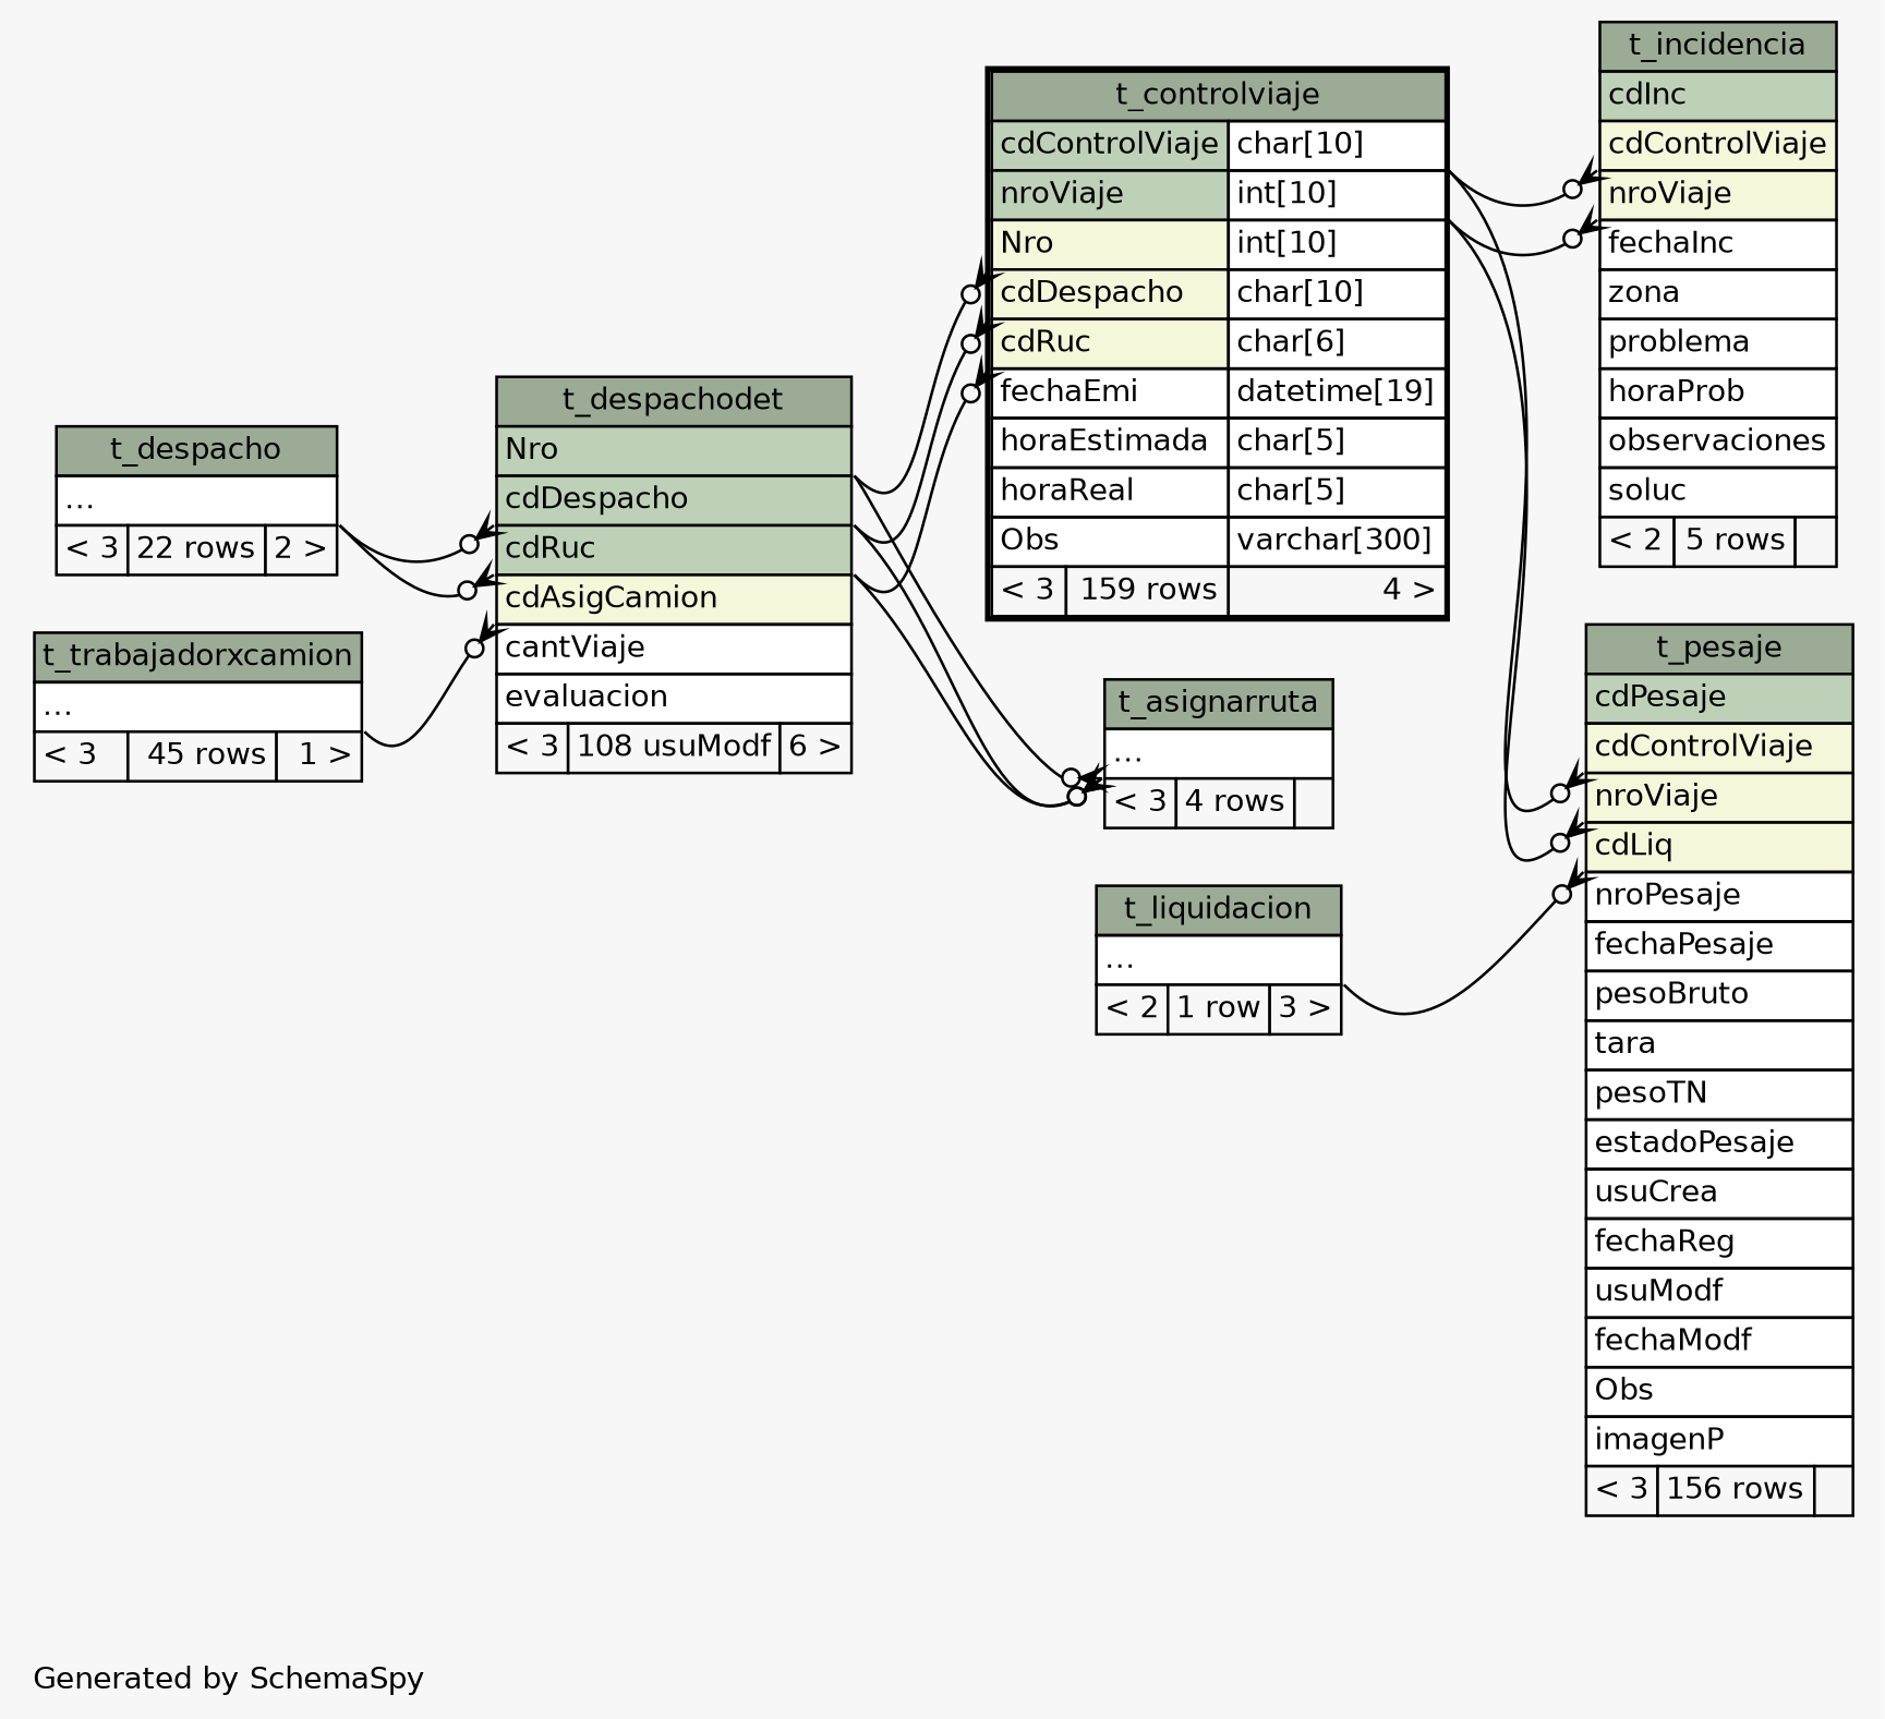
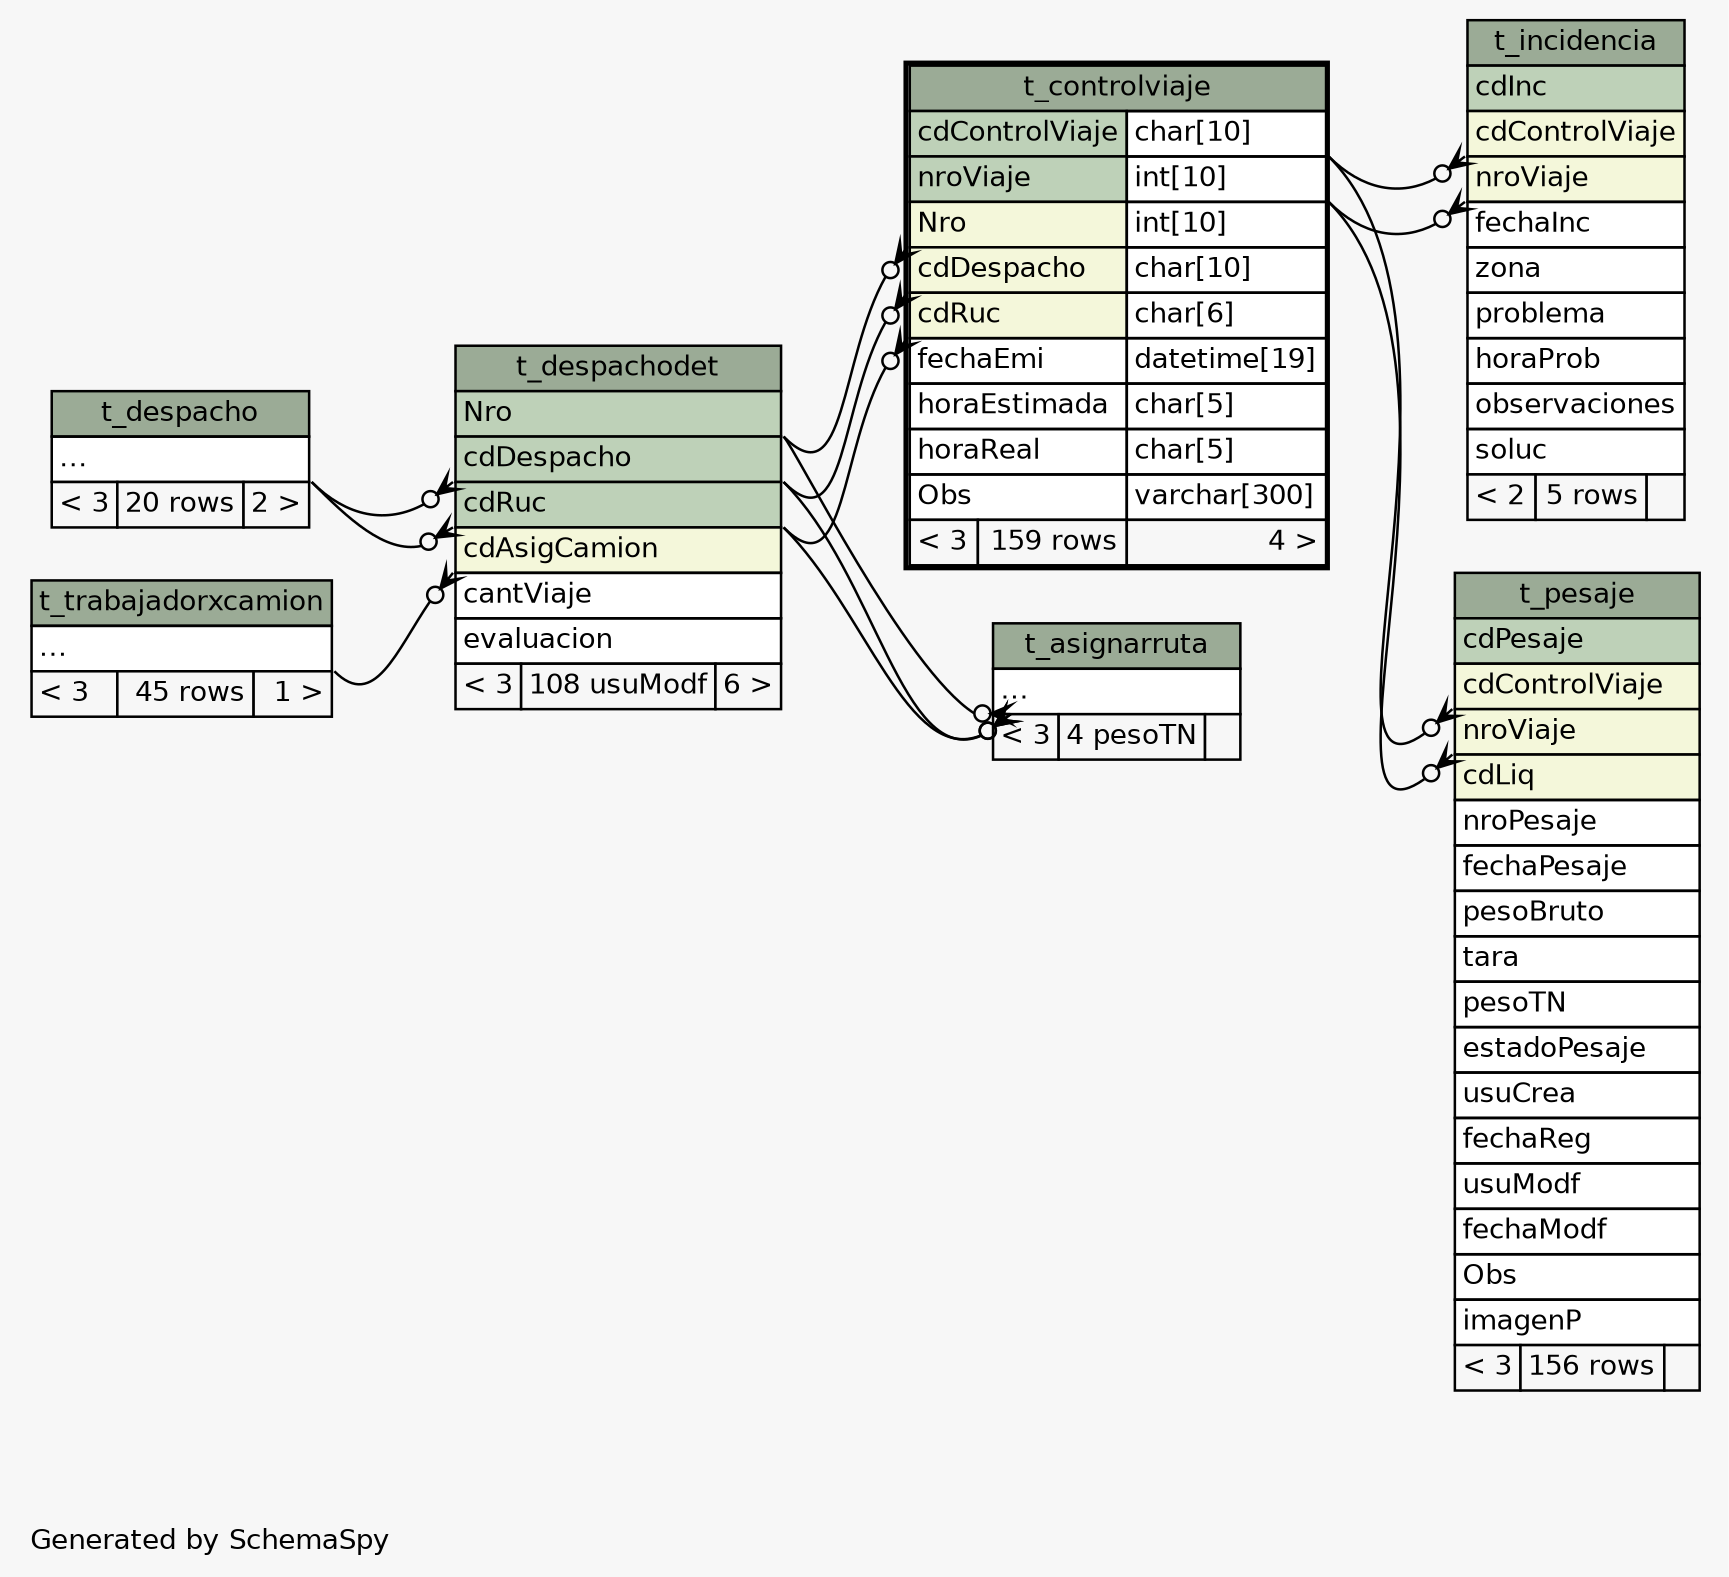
  digraph {
    bgcolor="#f7f7f7"
    fontname=Helvetica
    fontsize=11
    label="\nGenerated by SchemaSpy"
    labeljust=l
    nodesep=0.18
    rankdir=RL
    ranksep=0.46
    node [fontname=Helvetica fontsize=11 shape=plaintext]
    edge [arrowhead=none arrowsize=0.8 arrowtail=crowodot dir=back headport="elipses:se" tailport="elipses:sw"]
-   n1 [label=<     <TABLE BORDER="0" CELLBORDER="1" CELLSPACING="0" BGCOLOR="#ffffff">       <TR><TD COLSPAN="3" BGCOLOR="#9bab96" ALIGN="CENTER">t_asignarruta</TD></TR>       <TR><TD PORT="elipses" COLSPAN="3" ALIGN="LEFT">...</TD></TR>       <TR><TD ALIGN="LEFT" BGCOLOR="#f7f7f7">&lt; 3</TD><TD ALIGN="RIGHT" BGCOLOR="#f7f7f7">4 rows</TD><TD ALIGN="RIGHT" BGCOLOR="#f7f7f7">  </TD></TR>     </TABLE>>]
+   n1 [label=<     <TABLE BORDER="0" CELLBORDER="1" CELLSPACING="0" BGCOLOR="#ffffff">       <TR><TD COLSPAN="3" BGCOLOR="#9bab96" ALIGN="CENTER">t_asignarruta</TD></TR>       <TR><TD PORT="elipses" COLSPAN="3" ALIGN="LEFT">...</TD></TR>       <TR><TD ALIGN="LEFT" BGCOLOR="#f7f7f7">&lt; 3</TD><TD ALIGN="RIGHT" BGCOLOR="#f7f7f7">4 pesoTN</TD><TD ALIGN="RIGHT" BGCOLOR="#f7f7f7">  </TD></TR>     </TABLE>>]
    n2 [label=<     <TABLE BORDER="0" CELLBORDER="1" CELLSPACING="0" BGCOLOR="#ffffff">       <TR><TD COLSPAN="3" BGCOLOR="#9bab96" ALIGN="CENTER">t_despachodet</TD></TR>       <TR><TD PORT="Nro" COLSPAN="3" BGCOLOR="#bed1b8" ALIGN="LEFT">Nro</TD></TR>       <TR><TD PORT="cdDespacho" COLSPAN="3" BGCOLOR="#bed1b8" ALIGN="LEFT">cdDespacho</TD></TR>       <TR><TD PORT="cdRuc" COLSPAN="3" BGCOLOR="#bed1b8" ALIGN="LEFT">cdRuc</TD></TR>       <TR><TD PORT="cdAsigCamion" COLSPAN="3" BGCOLOR="#f4f7da" ALIGN="LEFT">cdAsigCamion</TD></TR>       <TR><TD PORT="cantViaje" COLSPAN="3" ALIGN="LEFT">cantViaje</TD></TR>       <TR><TD PORT="evaluacion" COLSPAN="3" ALIGN="LEFT">evaluacion</TD></TR>       <TR><TD ALIGN="LEFT" BGCOLOR="#f7f7f7">&lt; 3</TD><TD ALIGN="RIGHT" BGCOLOR="#f7f7f7">108 usuModf</TD><TD ALIGN="RIGHT" BGCOLOR="#f7f7f7">6 &gt;</TD></TR>     </TABLE>>]
    n3 [label=<     <TABLE BORDER="0" CELLBORDER="1" CELLSPACING="0" BGCOLOR="#ffffff">       <TR><TD COLSPAN="3" BGCOLOR="#9bab96" ALIGN="CENTER">t_trabajadorxcamion</TD></TR>       <TR><TD PORT="elipses" COLSPAN="3" ALIGN="LEFT">...</TD></TR>       <TR><TD ALIGN="LEFT" BGCOLOR="#f7f7f7">&lt; 3</TD><TD ALIGN="RIGHT" BGCOLOR="#f7f7f7">45 rows</TD><TD ALIGN="RIGHT" BGCOLOR="#f7f7f7">1 &gt;</TD></TR>     </TABLE>>]
-   n4 [label=<     <TABLE BORDER="0" CELLBORDER="1" CELLSPACING="0" BGCOLOR="#ffffff">       <TR><TD COLSPAN="3" BGCOLOR="#9bab96" ALIGN="CENTER">t_despacho</TD></TR>       <TR><TD PORT="elipses" COLSPAN="3" ALIGN="LEFT">...</TD></TR>       <TR><TD ALIGN="LEFT" BGCOLOR="#f7f7f7">&lt; 3</TD><TD ALIGN="RIGHT" BGCOLOR="#f7f7f7">22 rows</TD><TD ALIGN="RIGHT" BGCOLOR="#f7f7f7">2 &gt;</TD></TR>     </TABLE>>]
+   n4 [label=<     <TABLE BORDER="0" CELLBORDER="1" CELLSPACING="0" BGCOLOR="#ffffff">       <TR><TD COLSPAN="3" BGCOLOR="#9bab96" ALIGN="CENTER">t_despacho</TD></TR>       <TR><TD PORT="elipses" COLSPAN="3" ALIGN="LEFT">...</TD></TR>       <TR><TD ALIGN="LEFT" BGCOLOR="#f7f7f7">&lt; 3</TD><TD ALIGN="RIGHT" BGCOLOR="#f7f7f7">20 rows</TD><TD ALIGN="RIGHT" BGCOLOR="#f7f7f7">2 &gt;</TD></TR>     </TABLE>>]
    n5 [label=<     <TABLE BORDER="2" CELLBORDER="1" CELLSPACING="0" BGCOLOR="#ffffff">       <TR><TD COLSPAN="3" BGCOLOR="#9bab96" ALIGN="CENTER">t_controlviaje</TD></TR>       <TR><TD PORT="cdControlViaje" COLSPAN="2" BGCOLOR="#bed1b8" ALIGN="LEFT">cdControlViaje</TD><TD PORT="cdControlViaje.type" ALIGN="LEFT">char[10]</TD></TR>       <TR><TD PORT="nroViaje" COLSPAN="2" BGCOLOR="#bed1b8" ALIGN="LEFT">nroViaje</TD><TD PORT="nroViaje.type" ALIGN="LEFT">int[10]</TD></TR>       <TR><TD PORT="Nro" COLSPAN="2" BGCOLOR="#f4f7da" ALIGN="LEFT">Nro</TD><TD PORT="Nro.type" ALIGN="LEFT">int[10]</TD></TR>       <TR><TD PORT="cdDespacho" COLSPAN="2" BGCOLOR="#f4f7da" ALIGN="LEFT">cdDespacho</TD><TD PORT="cdDespacho.type" ALIGN="LEFT">char[10]</TD></TR>       <TR><TD PORT="cdRuc" COLSPAN="2" BGCOLOR="#f4f7da" ALIGN="LEFT">cdRuc</TD><TD PORT="cdRuc.type" ALIGN="LEFT">char[6]</TD></TR>       <TR><TD PORT="fechaEmi" COLSPAN="2" ALIGN="LEFT">fechaEmi</TD><TD PORT="fechaEmi.type" ALIGN="LEFT">datetime[19]</TD></TR>       <TR><TD PORT="horaEstimada" COLSPAN="2" ALIGN="LEFT">horaEstimada</TD><TD PORT="horaEstimada.type" ALIGN="LEFT">char[5]</TD></TR>       <TR><TD PORT="horaReal" COLSPAN="2" ALIGN="LEFT">horaReal</TD><TD PORT="horaReal.type" ALIGN="LEFT">char[5]</TD></TR>       <TR><TD PORT="Obs" COLSPAN="2" ALIGN="LEFT">Obs</TD><TD PORT="Obs.type" ALIGN="LEFT">varchar[300]</TD></TR>       <TR><TD ALIGN="LEFT" BGCOLOR="#f7f7f7">&lt; 3</TD><TD ALIGN="RIGHT" BGCOLOR="#f7f7f7">159 rows</TD><TD ALIGN="RIGHT" BGCOLOR="#f7f7f7">4 &gt;</TD></TR>     </TABLE>>]
    n6 [label=<     <TABLE BORDER="0" CELLBORDER="1" CELLSPACING="0" BGCOLOR="#ffffff">       <TR><TD COLSPAN="3" BGCOLOR="#9bab96" ALIGN="CENTER">t_incidencia</TD></TR>       <TR><TD PORT="cdInc" COLSPAN="3" BGCOLOR="#bed1b8" ALIGN="LEFT">cdInc</TD></TR>       <TR><TD PORT="cdControlViaje" COLSPAN="3" BGCOLOR="#f4f7da" ALIGN="LEFT">cdControlViaje</TD></TR>       <TR><TD PORT="nroViaje" COLSPAN="3" BGCOLOR="#f4f7da" ALIGN="LEFT">nroViaje</TD></TR>       <TR><TD PORT="fechaInc" COLSPAN="3" ALIGN="LEFT">fechaInc</TD></TR>       <TR><TD PORT="zona" COLSPAN="3" ALIGN="LEFT">zona</TD></TR>       <TR><TD PORT="problema" COLSPAN="3" ALIGN="LEFT">problema</TD></TR>       <TR><TD PORT="horaProb" COLSPAN="3" ALIGN="LEFT">horaProb</TD></TR>       <TR><TD PORT="observaciones" COLSPAN="3" ALIGN="LEFT">observaciones</TD></TR>       <TR><TD PORT="soluc" COLSPAN="3" ALIGN="LEFT">soluc</TD></TR>       <TR><TD ALIGN="LEFT" BGCOLOR="#f7f7f7">&lt; 2</TD><TD ALIGN="RIGHT" BGCOLOR="#f7f7f7">5 rows</TD><TD ALIGN="RIGHT" BGCOLOR="#f7f7f7">  </TD></TR>     </TABLE>>]
    n7 [label=<     <TABLE BORDER="0" CELLBORDER="1" CELLSPACING="0" BGCOLOR="#ffffff">       <TR><TD COLSPAN="3" BGCOLOR="#9bab96" ALIGN="CENTER">t_pesaje</TD></TR>       <TR><TD PORT="cdPesaje" COLSPAN="3" BGCOLOR="#bed1b8" ALIGN="LEFT">cdPesaje</TD></TR>       <TR><TD PORT="cdControlViaje" COLSPAN="3" BGCOLOR="#f4f7da" ALIGN="LEFT">cdControlViaje</TD></TR>       <TR><TD PORT="nroViaje" COLSPAN="3" BGCOLOR="#f4f7da" ALIGN="LEFT">nroViaje</TD></TR>       <TR><TD PORT="cdLiq" COLSPAN="3" BGCOLOR="#f4f7da" ALIGN="LEFT">cdLiq</TD></TR>       <TR><TD PORT="nroPesaje" COLSPAN="3" ALIGN="LEFT">nroPesaje</TD></TR>       <TR><TD PORT="fechaPesaje" COLSPAN="3" ALIGN="LEFT">fechaPesaje</TD></TR>       <TR><TD PORT="pesoBruto" COLSPAN="3" ALIGN="LEFT">pesoBruto</TD></TR>       <TR><TD PORT="tara" COLSPAN="3" ALIGN="LEFT">tara</TD></TR>       <TR><TD PORT="pesoTN" COLSPAN="3" ALIGN="LEFT">pesoTN</TD></TR>       <TR><TD PORT="estadoPesaje" COLSPAN="3" ALIGN="LEFT">estadoPesaje</TD></TR>       <TR><TD PORT="usuCrea" COLSPAN="3" ALIGN="LEFT">usuCrea</TD></TR>       <TR><TD PORT="fechaReg" COLSPAN="3" ALIGN="LEFT">fechaReg</TD></TR>       <TR><TD PORT="usuModf" COLSPAN="3" ALIGN="LEFT">usuModf</TD></TR>       <TR><TD PORT="fechaModf" COLSPAN="3" ALIGN="LEFT">fechaModf</TD></TR>       <TR><TD PORT="Obs" COLSPAN="3" ALIGN="LEFT">Obs</TD></TR>       <TR><TD PORT="imagenP" COLSPAN="3" ALIGN="LEFT">imagenP</TD></TR>       <TR><TD ALIGN="LEFT" BGCOLOR="#f7f7f7">&lt; 3</TD><TD ALIGN="RIGHT" BGCOLOR="#f7f7f7">156 rows</TD><TD ALIGN="RIGHT" BGCOLOR="#f7f7f7">  </TD></TR>     </TABLE>>]
-   n8 [label=<     <TABLE BORDER="0" CELLBORDER="1" CELLSPACING="0" BGCOLOR="#ffffff">       <TR><TD COLSPAN="3" BGCOLOR="#9bab96" ALIGN="CENTER">t_liquidacion</TD></TR>       <TR><TD PORT="elipses" COLSPAN="3" ALIGN="LEFT">...</TD></TR>       <TR><TD ALIGN="LEFT" BGCOLOR="#f7f7f7">&lt; 2</TD><TD ALIGN="RIGHT" BGCOLOR="#f7f7f7">1 row</TD><TD ALIGN="RIGHT" BGCOLOR="#f7f7f7">3 &gt;</TD></TR>     </TABLE>>]
    n1 -> n2 [headport="cdDespacho:se"]
    n1 -> n2 [headport="cdRuc:se"]
    n1 -> n2 [headport="Nro:se"]
    n2 -> n3 [tailport="cdAsigCamion:sw"]
    n2 -> n4 [tailport="cdDespacho:sw"]
    n2 -> n4 [tailport="cdRuc:sw"]
    n5 -> n2 [headport="cdDespacho:se" tailport="cdDespacho:sw"]
    n5 -> n2 [headport="cdRuc:se" tailport="cdRuc:sw"]
    n5 -> n2 [headport="Nro:se" tailport="Nro:sw"]
    n6 -> n5 [headport="cdControlViaje.type:se" tailport="cdControlViaje:sw"]
    n6 -> n5 [headport="nroViaje.type:se" tailport="nroViaje:sw"]
    n7 -> n5 [headport="cdControlViaje.type:se" tailport="cdControlViaje:sw"]
    n7 -> n5 [headport="nroViaje.type:se" tailport="nroViaje:sw"]
-   n7 -> n8 [tailport="cdLiq:sw"]
  }
